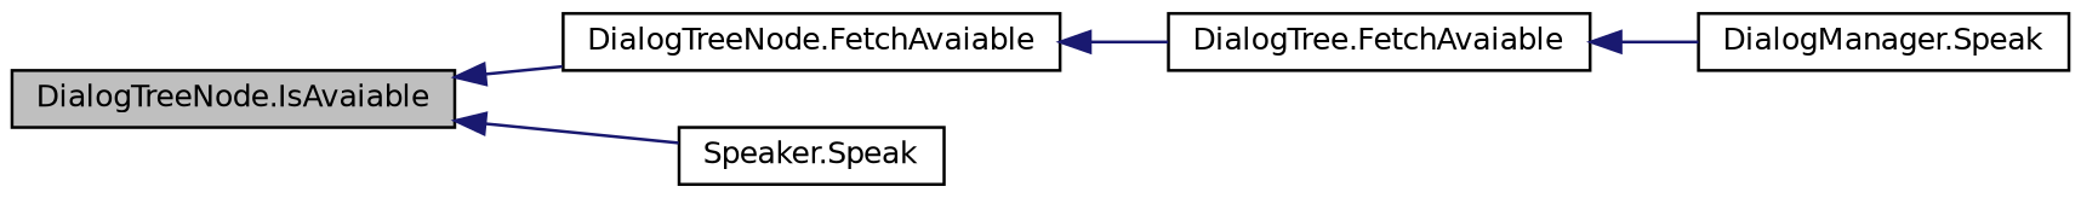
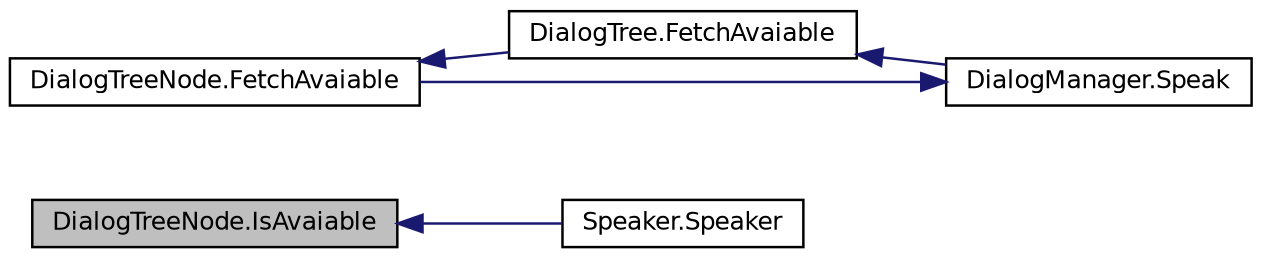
  digraph {
    rankdir=LR
    node [color=black fillcolor=white fontname=Helvetica fontsize=10 shape=record style=filled]
    edge [color=midnightblue dir=back fontname=Helvetica fontsize=10 labelfontname=Helvetica labelfontsize=10 style=solid]
    n1 [fillcolor=grey75 fontcolor=black height=0.2 label="DialogTreeNode.IsAvaiable" width=0.4]
    n2 [height=0.2 label="DialogTreeNode.FetchAvaiable" width=0.4]
-   n3 [height=0.2 label="Speaker.Speak" width=0.4]
+   n3 [height=0.2 label="Speaker.Speaker" width=0.4]
    n4 [height=0.2 label="DialogTree.FetchAvaiable" width=0.4]
    n5 [height=0.2 label="DialogManager.Speak" width=0.4]
-   n1 -> n2
+   n5 -> n2
    n1 -> n3
    n2 -> n4
    n4 -> n5
  }
